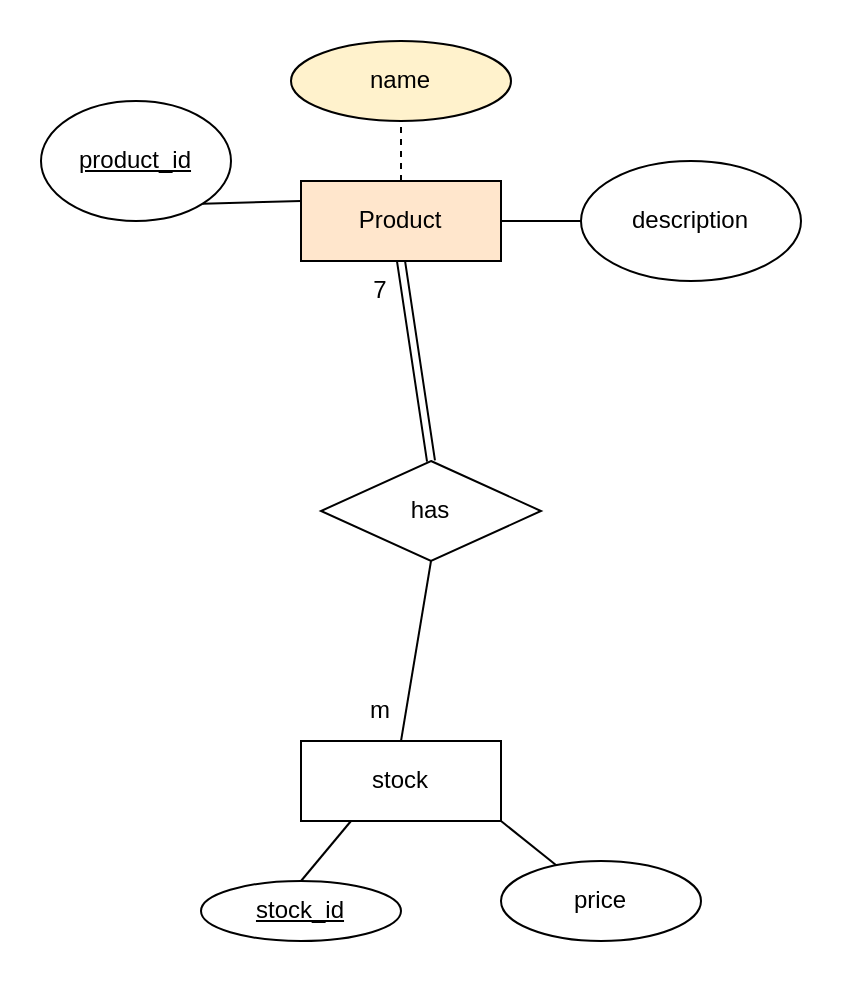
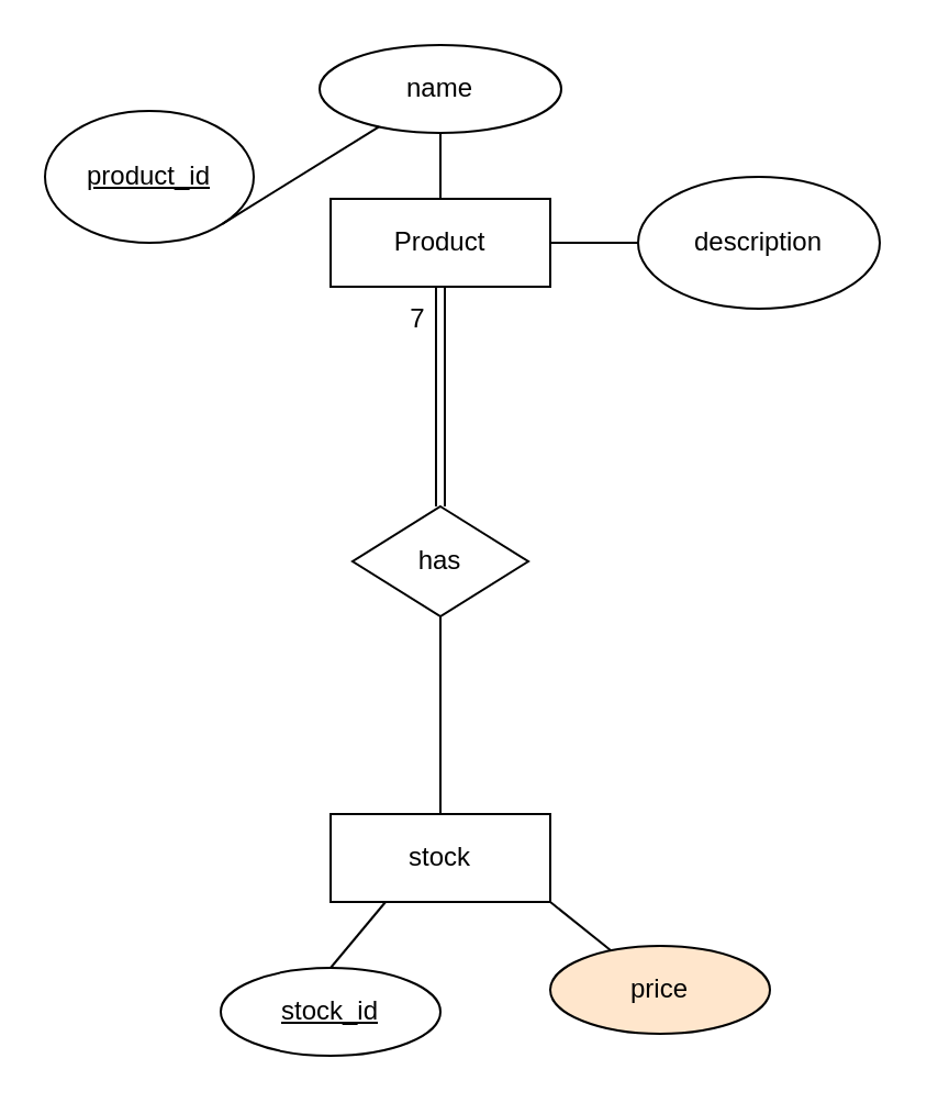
  <mxCell id="0" />
  <mxCell id="1" parent="0" />
- <mxCell id="2" value="Product" style="rounded=0;whiteSpace=wrap;html=1;fillColor=#ffe6cc;" vertex="1" parent="1"><mxGeometry x="150" y="90" width="100" height="40" as="geometry" /></mxCell>
+ <mxCell id="2" value="Product" style="rounded=0;whiteSpace=wrap;html=1;" vertex="1" parent="1"><mxGeometry x="150" y="90" width="100" height="40" as="geometry" /></mxCell>
  <mxCell id="3" value="&lt;u&gt;product_id&lt;/u&gt;" style="ellipse;whiteSpace=wrap;html=1;" vertex="1" parent="1"><mxGeometry x="20" y="50" width="95" height="60" as="geometry" /></mxCell>
- <mxCell id="4" value="name" style="ellipse;whiteSpace=wrap;html=1;fillColor=#fff2cc;" vertex="1" parent="1"><mxGeometry x="145" y="20" width="110" height="40" as="geometry" /></mxCell>
+ <mxCell id="4" value="name" style="ellipse;whiteSpace=wrap;html=1;" vertex="1" parent="1"><mxGeometry x="145" y="20" width="110" height="40" as="geometry" /></mxCell>
  <mxCell id="5" value="description" style="ellipse;whiteSpace=wrap;html=1;" vertex="1" parent="1"><mxGeometry x="290" y="80" width="110" height="60" as="geometry" /></mxCell>
- <mxCell id="6" value="price" style="ellipse;whiteSpace=wrap;html=1;" vertex="1" parent="1"><mxGeometry x="250" y="430" width="100" height="40" as="geometry" /></mxCell>
- <mxCell id="7" value="" style="endArrow=none;html=1;rounded=0;entryX=0.5;entryY=1;entryDx=0;entryDy=0;exitX=0.5;exitY=0;exitDx=0;exitDy=0;dashed=1;" edge="1" parent="1" source="2" target="4"><mxGeometry width="50" height="50" relative="1" as="geometry"><mxPoint x="530" y="280" as="sourcePoint" /><mxPoint x="580" y="230" as="targetPoint" /></mxGeometry></mxCell>
+ <mxCell id="6" value="price" style="ellipse;whiteSpace=wrap;html=1;fillColor=#ffe6cc;" vertex="1" parent="1"><mxGeometry x="250" y="430" width="100" height="40" as="geometry" /></mxCell>
+ <mxCell id="7" value="" style="endArrow=none;html=1;rounded=0;entryX=0.5;entryY=1;entryDx=0;entryDy=0;exitX=0.5;exitY=0;exitDx=0;exitDy=0;" edge="1" parent="1" source="2" target="4"><mxGeometry width="50" height="50" relative="1" as="geometry"><mxPoint x="530" y="280" as="sourcePoint" /><mxPoint x="580" y="230" as="targetPoint" /></mxGeometry></mxCell>
  <mxCell id="8" value="" style="endArrow=none;html=1;rounded=0;entryX=0;entryY=0.5;entryDx=0;entryDy=0;exitX=1;exitY=0.5;exitDx=0;exitDy=0;" edge="1" parent="1" source="2" target="5"><mxGeometry width="50" height="50" relative="1" as="geometry"><mxPoint x="235" y="100" as="sourcePoint" /><mxPoint x="255" y="70" as="targetPoint" /></mxGeometry></mxCell>
  <mxCell id="9" value="" style="endArrow=none;html=1;rounded=0;exitX=1;exitY=1;exitDx=0;exitDy=0;" edge="1" parent="1" source="11" target="6"><mxGeometry width="50" height="50" relative="1" as="geometry"><mxPoint x="260" y="120" as="sourcePoint" /><mxPoint x="300" y="110" as="targetPoint" /><Array as="points" /></mxGeometry></mxCell>
- <mxCell id="10" value="" style="endArrow=none;html=1;rounded=0;exitX=1;exitY=1;exitDx=0;exitDy=0;entryX=0;entryY=0.25;entryDx=0;entryDy=0;" edge="1" parent="1" source="3" target="2"><mxGeometry width="50" height="50" relative="1" as="geometry"><mxPoint x="160" y="140" as="sourcePoint" /><mxPoint x="150" y="130" as="targetPoint" /></mxGeometry></mxCell>
+ <mxCell id="10" value="" style="endArrow=none;html=1;rounded=0;exitX=1;exitY=1;exitDx=0;exitDy=0;" edge="1" parent="1" source="3" target="4"><mxGeometry width="50" height="50" relative="1" as="geometry"><mxPoint x="160" y="140" as="sourcePoint" /><mxPoint x="150" y="130" as="targetPoint" /></mxGeometry></mxCell>
  <mxCell id="11" value="stock" style="rounded=0;whiteSpace=wrap;html=1;" vertex="1" parent="1"><mxGeometry x="150" y="370" width="100" height="40" as="geometry" /></mxCell>
- <mxCell id="12" value="has" style="rhombus;whiteSpace=wrap;html=1;" vertex="1" parent="1"><mxGeometry x="160" y="230" width="110" height="50" as="geometry" /></mxCell>
+ <mxCell id="12" value="has" style="rhombus;whiteSpace=wrap;html=1;" vertex="1" parent="1"><mxGeometry x="160" y="230" width="80" height="50" as="geometry" /></mxCell>
  <mxCell id="13" value="" style="shape=link;html=1;rounded=0;entryX=0.5;entryY=1;entryDx=0;entryDy=0;exitX=0.5;exitY=0;exitDx=0;exitDy=0;" edge="1" parent="1" source="12" target="2"><mxGeometry width="100" relative="1" as="geometry"><mxPoint x="370" y="240" as="sourcePoint" /><mxPoint x="470" y="240" as="targetPoint" /></mxGeometry></mxCell>
  <mxCell id="14" value="" style="endArrow=none;html=1;rounded=0;entryX=0.5;entryY=1;entryDx=0;entryDy=0;exitX=0.5;exitY=0;exitDx=0;exitDy=0;" edge="1" parent="1" source="11" target="12"><mxGeometry width="50" height="50" relative="1" as="geometry"><mxPoint x="400" y="270" as="sourcePoint" /><mxPoint x="450" y="220" as="targetPoint" /></mxGeometry></mxCell>
  <mxCell id="15" value="7" style="text;html=1;strokeColor=none;fillColor=none;align=center;verticalAlign=middle;whiteSpace=wrap;rounded=0;" vertex="1" parent="1"><mxGeometry x="160" y="130" width="60" height="30" as="geometry" /></mxCell>
- <mxCell id="16" value="m" style="text;html=1;strokeColor=none;fillColor=none;align=center;verticalAlign=middle;whiteSpace=wrap;rounded=0;" vertex="1" parent="1"><mxGeometry x="160" y="340" width="60" height="30" as="geometry" /></mxCell>
- <mxCell id="17" value="&lt;u&gt;stock_id&lt;/u&gt;" style="ellipse;whiteSpace=wrap;html=1;" vertex="1" parent="1"><mxGeometry x="100" y="440" width="100" height="30" as="geometry" /></mxCell>
+ <mxCell id="17" value="&lt;u&gt;stock_id&lt;/u&gt;" style="ellipse;whiteSpace=wrap;html=1;" vertex="1" parent="1"><mxGeometry x="100" y="440" width="100" height="40" as="geometry" /></mxCell>
  <mxCell id="18" value="" style="endArrow=none;html=1;rounded=0;exitX=0.25;exitY=1;exitDx=0;exitDy=0;entryX=0.5;entryY=0;entryDx=0;entryDy=0;" edge="1" parent="1" source="11" target="17"><mxGeometry width="50" height="50" relative="1" as="geometry"><mxPoint x="260" y="420" as="sourcePoint" /><mxPoint x="294" y="452" as="targetPoint" /><Array as="points" /></mxGeometry></mxCell>
